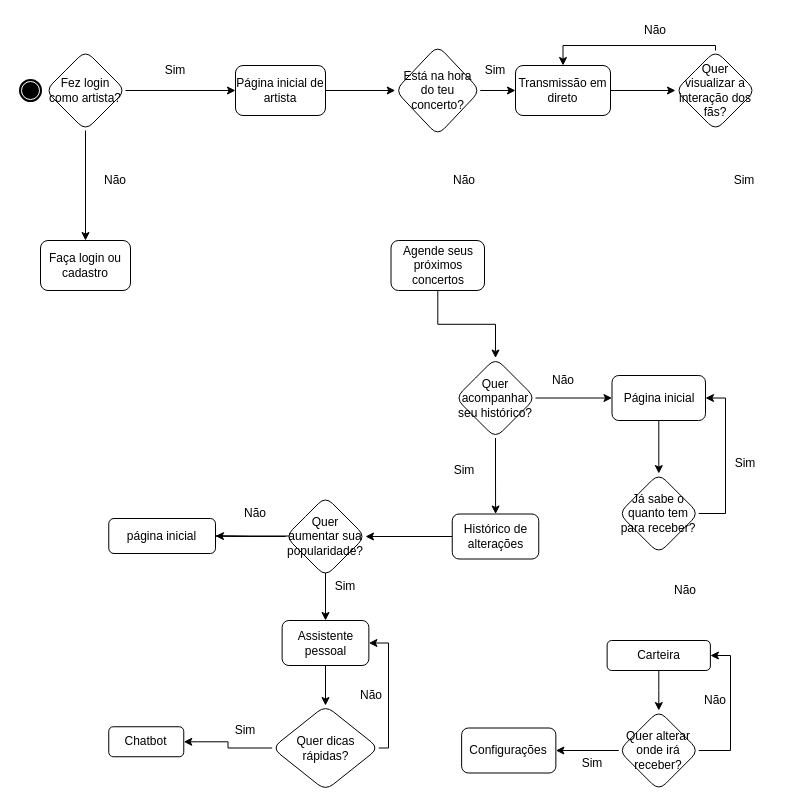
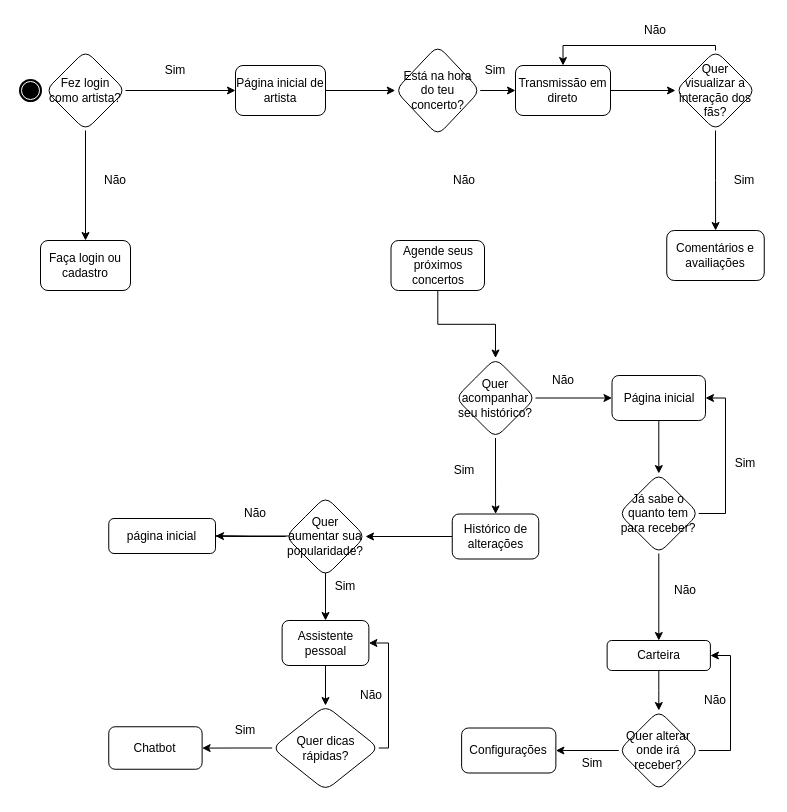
  <mxCell id="0" />
  <mxCell id="1" parent="0" />
  <mxCell id="2" value="" style="edgeStyle=orthogonalEdgeStyle;rounded=0;orthogonalLoop=1;jettySize=auto;html=1;" parent="1" source="4" target="6" edge="1"><mxGeometry relative="1" as="geometry" /></mxCell>
  <mxCell id="3" value="" style="edgeStyle=orthogonalEdgeStyle;rounded=0;orthogonalLoop=1;jettySize=auto;html=1;" parent="1" source="4" target="13" edge="1"><mxGeometry relative="1" as="geometry" /></mxCell>
  <mxCell id="4" value="Fez login como artista?" style="rhombus;whiteSpace=wrap;html=1;rounded=1;" parent="1" vertex="1"><mxGeometry x="45" y="50" width="80" height="80" as="geometry" /></mxCell>
  <mxCell id="5" value="" style="edgeStyle=orthogonalEdgeStyle;rounded=0;orthogonalLoop=1;jettySize=auto;html=1;" parent="1" source="6" target="8" edge="1"><mxGeometry relative="1" as="geometry" /></mxCell>
  <mxCell id="6" value="Página inicial de artista" style="whiteSpace=wrap;html=1;rounded=1;" parent="1" vertex="1"><mxGeometry x="235" y="65" width="90" height="50" as="geometry" /></mxCell>
  <mxCell id="7" value="" style="edgeStyle=orthogonalEdgeStyle;rounded=0;orthogonalLoop=1;jettySize=auto;html=1;" parent="1" source="8" target="10" edge="1"><mxGeometry relative="1" as="geometry" /></mxCell>
  <mxCell id="8" value="Está na hora do teu concerto?" style="rhombus;whiteSpace=wrap;html=1;rounded=1;" parent="1" vertex="1"><mxGeometry x="394.75" y="45" width="85" height="90" as="geometry" /></mxCell>
  <mxCell id="9" value="" style="edgeStyle=orthogonalEdgeStyle;rounded=0;orthogonalLoop=1;jettySize=auto;html=1;" parent="1" source="10" target="23" edge="1"><mxGeometry relative="1" as="geometry" /></mxCell>
  <mxCell id="10" value="Transmissão em direto" style="whiteSpace=wrap;html=1;rounded=1;" parent="1" vertex="1"><mxGeometry x="515" y="65" width="95" height="50" as="geometry" /></mxCell>
  <mxCell id="11" value="" style="edgeStyle=orthogonalEdgeStyle;rounded=0;orthogonalLoop=1;jettySize=auto;html=1;" parent="1" source="12" target="16" edge="1"><mxGeometry relative="1" as="geometry" /></mxCell>
  <mxCell id="12" value="Agende seus próximos concertos" style="whiteSpace=wrap;html=1;rounded=1;" parent="1" vertex="1"><mxGeometry x="390.5" y="240" width="93.5" height="50" as="geometry" /></mxCell>
  <mxCell id="13" value="Faça login ou cadastro" style="whiteSpace=wrap;html=1;rounded=1;" parent="1" vertex="1"><mxGeometry x="40" y="240" width="90" height="50" as="geometry" /></mxCell>
  <mxCell id="14" value="" style="edgeStyle=orthogonalEdgeStyle;rounded=0;orthogonalLoop=1;jettySize=auto;html=1;" parent="1" source="16" target="18" edge="1"><mxGeometry relative="1" as="geometry" /></mxCell>
  <mxCell id="15" value="" style="edgeStyle=orthogonalEdgeStyle;rounded=0;orthogonalLoop=1;jettySize=auto;html=1;" parent="1" source="16" target="20" edge="1"><mxGeometry relative="1" as="geometry" /></mxCell>
  <mxCell id="16" value="Quer acompanhar seu histórico?" style="rhombus;whiteSpace=wrap;html=1;rounded=1;" parent="1" vertex="1"><mxGeometry x="455" y="357.5" width="80" height="80" as="geometry" /></mxCell>
  <mxCell id="17" value="" style="edgeStyle=orthogonalEdgeStyle;rounded=0;orthogonalLoop=1;jettySize=auto;html=1;" parent="1" source="18" target="35" edge="1"><mxGeometry relative="1" as="geometry" /></mxCell>
  <mxCell id="18" value="Histórico de alterações" style="whiteSpace=wrap;html=1;rounded=1;" parent="1" vertex="1"><mxGeometry x="451.75" y="513.5" width="86.5" height="45" as="geometry" /></mxCell>
  <mxCell id="19" value="" style="edgeStyle=orthogonalEdgeStyle;rounded=0;orthogonalLoop=1;jettySize=auto;html=1;" parent="1" source="20" target="26" edge="1"><mxGeometry relative="1" as="geometry" /></mxCell>
  <mxCell id="20" value="Página inicial" style="whiteSpace=wrap;html=1;rounded=1;" parent="1" vertex="1"><mxGeometry x="611.51" y="375" width="93.5" height="45" as="geometry" /></mxCell>
+ <mxCell id="21" value="" style="edgeStyle=orthogonalEdgeStyle;rounded=0;orthogonalLoop=1;jettySize=auto;html=1;" parent="1" source="23" target="41" edge="1"><mxGeometry relative="1" as="geometry" /></mxCell>
  <mxCell id="22" style="edgeStyle=orthogonalEdgeStyle;rounded=0;orthogonalLoop=1;jettySize=auto;html=1;entryX=0.5;entryY=0;entryDx=0;entryDy=0;" edge="1" parent="1" source="23" target="10"><mxGeometry relative="1" as="geometry"><Array as="points"><mxPoint x="715" y="45" /><mxPoint x="563" y="45" /></Array></mxGeometry></mxCell>
  <mxCell id="23" value="Quer visualizar a interação dos fãs?" style="rhombus;whiteSpace=wrap;html=1;rounded=1;" parent="1" vertex="1"><mxGeometry x="675" y="50" width="80" height="80" as="geometry" /></mxCell>
+ <mxCell id="24" value="" style="edgeStyle=orthogonalEdgeStyle;rounded=0;orthogonalLoop=1;jettySize=auto;html=1;" parent="1" source="26" target="28" edge="1"><mxGeometry relative="1" as="geometry" /></mxCell>
  <mxCell id="25" style="edgeStyle=orthogonalEdgeStyle;rounded=0;orthogonalLoop=1;jettySize=auto;html=1;entryX=1;entryY=0.5;entryDx=0;entryDy=0;" edge="1" parent="1" source="26" target="20"><mxGeometry relative="1" as="geometry"><Array as="points"><mxPoint x="725" y="513" /><mxPoint x="725" y="398" /></Array></mxGeometry></mxCell>
  <mxCell id="26" value="Já sabe o quanto tem para receber?" style="rhombus;whiteSpace=wrap;html=1;rounded=1;" parent="1" vertex="1"><mxGeometry x="618.26" y="473" width="80" height="80" as="geometry" /></mxCell>
  <mxCell id="27" value="" style="edgeStyle=orthogonalEdgeStyle;rounded=0;orthogonalLoop=1;jettySize=auto;html=1;" parent="1" source="28" target="31" edge="1"><mxGeometry relative="1" as="geometry" /></mxCell>
  <mxCell id="28" value="Carteira" style="whiteSpace=wrap;html=1;rounded=1;" parent="1" vertex="1"><mxGeometry x="606.64" y="640" width="103.25" height="30" as="geometry" /></mxCell>
  <mxCell id="29" value="" style="edgeStyle=orthogonalEdgeStyle;rounded=0;orthogonalLoop=1;jettySize=auto;html=1;" parent="1" source="31" target="32" edge="1"><mxGeometry relative="1" as="geometry" /></mxCell>
  <mxCell id="30" style="edgeStyle=orthogonalEdgeStyle;rounded=0;orthogonalLoop=1;jettySize=auto;html=1;entryX=1;entryY=0.5;entryDx=0;entryDy=0;" edge="1" parent="1" source="31" target="28"><mxGeometry relative="1" as="geometry"><Array as="points"><mxPoint x="730" y="750" /><mxPoint x="730" y="655" /></Array></mxGeometry></mxCell>
  <mxCell id="31" value="Quer alterar onde irá receber?" style="rhombus;whiteSpace=wrap;html=1;rounded=1;" parent="1" vertex="1"><mxGeometry x="618.265" y="710" width="80" height="80" as="geometry" /></mxCell>
  <mxCell id="32" value="Configurações" style="whiteSpace=wrap;html=1;rounded=1;" parent="1" vertex="1"><mxGeometry x="461.12" y="727.5" width="94.25" height="45" as="geometry" /></mxCell>
  <mxCell id="33" value="" style="edgeStyle=orthogonalEdgeStyle;rounded=0;orthogonalLoop=1;jettySize=auto;html=1;startArrow=none;" parent="1" source="42" target="37" edge="1"><mxGeometry relative="1" as="geometry" /></mxCell>
  <mxCell id="34" value="" style="edgeStyle=orthogonalEdgeStyle;rounded=0;orthogonalLoop=1;jettySize=auto;html=1;" parent="1" source="35" target="42" edge="1"><mxGeometry relative="1" as="geometry" /></mxCell>
  <mxCell id="35" value="Quer aumentar sua popularidade?" style="rhombus;whiteSpace=wrap;html=1;rounded=1;" parent="1" vertex="1"><mxGeometry x="285" y="496" width="80" height="80" as="geometry" /></mxCell>
  <mxCell id="36" value="" style="edgeStyle=orthogonalEdgeStyle;rounded=0;orthogonalLoop=1;jettySize=auto;html=1;" parent="1" source="37" target="40" edge="1"><mxGeometry relative="1" as="geometry" /></mxCell>
  <mxCell id="37" value="Assistente pessoal" style="whiteSpace=wrap;html=1;rounded=1;" parent="1" vertex="1"><mxGeometry x="281.62" y="620" width="86.75" height="45" as="geometry" /></mxCell>
  <mxCell id="38" value="" style="edgeStyle=orthogonalEdgeStyle;rounded=0;orthogonalLoop=1;jettySize=auto;html=1;" edge="1" parent="1" source="40" target="59"><mxGeometry relative="1" as="geometry" /></mxCell>
  <mxCell id="39" style="edgeStyle=orthogonalEdgeStyle;rounded=0;orthogonalLoop=1;jettySize=auto;html=1;entryX=1;entryY=0.5;entryDx=0;entryDy=0;" edge="1" parent="1" source="40" target="37"><mxGeometry relative="1" as="geometry"><Array as="points"><mxPoint x="388" y="748" /><mxPoint x="388" y="643" /></Array></mxGeometry></mxCell>
  <mxCell id="40" value="Quer dicas rápidas?" style="rhombus;whiteSpace=wrap;html=1;rounded=1;" parent="1" vertex="1"><mxGeometry x="271.68" y="705" width="106.63" height="85" as="geometry" /></mxCell>
+ <mxCell id="41" value="Comentários e availiações" style="whiteSpace=wrap;html=1;rounded=1;" parent="1" vertex="1"><mxGeometry x="666.25" y="230" width="97.5" height="50" as="geometry" /></mxCell>
  <mxCell id="42" value="página inicial" style="whiteSpace=wrap;html=1;rounded=1;" parent="1" vertex="1"><mxGeometry x="108.25" y="518" width="106.75" height="35" as="geometry" /></mxCell>
  <mxCell id="43" value="" style="edgeStyle=orthogonalEdgeStyle;rounded=0;orthogonalLoop=1;jettySize=auto;html=1;endArrow=none;" edge="1" parent="1" source="35" target="42"><mxGeometry relative="1" as="geometry"><mxPoint x="265" y="576" as="sourcePoint" /><mxPoint x="-11.6" y="1112.5" as="targetPoint" /></mxGeometry></mxCell>
  <mxCell id="44" value="Sim" style="text;html=1;strokeColor=none;fillColor=none;align=center;verticalAlign=middle;whiteSpace=wrap;rounded=0;" vertex="1" parent="1"><mxGeometry x="155" y="60" width="40" height="20" as="geometry" /></mxCell>
  <mxCell id="45" value="Sim" style="text;html=1;strokeColor=none;fillColor=none;align=center;verticalAlign=middle;whiteSpace=wrap;rounded=0;" vertex="1" parent="1"><mxGeometry x="475" y="60" width="40" height="20" as="geometry" /></mxCell>
  <mxCell id="46" value="Sim" style="text;html=1;strokeColor=none;fillColor=none;align=center;verticalAlign=middle;whiteSpace=wrap;rounded=0;" vertex="1" parent="1"><mxGeometry x="723.75" y="170" width="40" height="20" as="geometry" /></mxCell>
  <mxCell id="47" value="Sim" style="text;html=1;strokeColor=none;fillColor=none;align=center;verticalAlign=middle;whiteSpace=wrap;rounded=0;" vertex="1" parent="1"><mxGeometry x="444" y="460" width="40" height="20" as="geometry" /></mxCell>
  <mxCell id="48" value="Sim" style="text;html=1;strokeColor=none;fillColor=none;align=center;verticalAlign=middle;whiteSpace=wrap;rounded=0;" vertex="1" parent="1"><mxGeometry x="325" y="576" width="40" height="20" as="geometry" /></mxCell>
  <mxCell id="49" value="Não" style="text;html=1;strokeColor=none;fillColor=none;align=center;verticalAlign=middle;whiteSpace=wrap;rounded=0;" vertex="1" parent="1"><mxGeometry x="95" y="170" width="40" height="20" as="geometry" /></mxCell>
  <mxCell id="50" value="Não" style="text;html=1;strokeColor=none;fillColor=none;align=center;verticalAlign=middle;whiteSpace=wrap;rounded=0;" vertex="1" parent="1"><mxGeometry x="444" y="170" width="40" height="20" as="geometry" /></mxCell>
  <mxCell id="51" value="Não" style="text;html=1;strokeColor=none;fillColor=none;align=center;verticalAlign=middle;whiteSpace=wrap;rounded=0;" vertex="1" parent="1"><mxGeometry x="542.5" y="370" width="40" height="20" as="geometry" /></mxCell>
  <mxCell id="52" value="Não" style="text;html=1;strokeColor=none;fillColor=none;align=center;verticalAlign=middle;whiteSpace=wrap;rounded=0;" vertex="1" parent="1"><mxGeometry x="665" y="580" width="40" height="20" as="geometry" /></mxCell>
  <mxCell id="53" value="Sim" style="text;html=1;strokeColor=none;fillColor=none;align=center;verticalAlign=middle;whiteSpace=wrap;rounded=0;" vertex="1" parent="1"><mxGeometry x="725" y="453" width="40" height="20" as="geometry" /></mxCell>
  <mxCell id="54" value="Sim" style="text;html=1;strokeColor=none;fillColor=none;align=center;verticalAlign=middle;whiteSpace=wrap;rounded=0;" vertex="1" parent="1"><mxGeometry x="571.51" y="752.5" width="40" height="20" as="geometry" /></mxCell>
  <mxCell id="55" value="Não" style="text;html=1;strokeColor=none;fillColor=none;align=center;verticalAlign=middle;whiteSpace=wrap;rounded=0;" vertex="1" parent="1"><mxGeometry x="695" y="690" width="40" height="20" as="geometry" /></mxCell>
  <mxCell id="56" value="" style="shape=mxgraph.bpmn.shape;html=1;verticalLabelPosition=bottom;labelBackgroundColor=#ffffff;verticalAlign=top;align=center;perimeter=ellipsePerimeter;outlineConnect=0;outline=end;symbol=terminate;" vertex="1" parent="1"><mxGeometry x="20" y="80" width="20" height="20" as="geometry" /></mxCell>
  <mxCell id="57" value="Não" style="text;html=1;strokeColor=none;fillColor=none;align=center;verticalAlign=middle;whiteSpace=wrap;rounded=0;" vertex="1" parent="1"><mxGeometry x="635" y="20" width="40" height="20" as="geometry" /></mxCell>
  <mxCell id="58" value="Não" style="text;html=1;strokeColor=none;fillColor=none;align=center;verticalAlign=middle;whiteSpace=wrap;rounded=0;" vertex="1" parent="1"><mxGeometry x="235" y="503" width="40" height="20" as="geometry" /></mxCell>
- <mxCell id="59" value="Chatbot" style="whiteSpace=wrap;html=1;rounded=1;" vertex="1" parent="1"><mxGeometry x="108.25" y="726.25" width="75" height="30" as="geometry" /></mxCell>
+ <mxCell id="59" value="Chatbot" style="whiteSpace=wrap;html=1;rounded=1;" vertex="1" parent="1"><mxGeometry x="108.25" y="726.25" width="93.37" height="42.5" as="geometry" /></mxCell>
  <mxCell id="60" value="Sim" style="text;html=1;strokeColor=none;fillColor=none;align=center;verticalAlign=middle;whiteSpace=wrap;rounded=0;" vertex="1" parent="1"><mxGeometry x="225" y="720" width="40" height="20" as="geometry" /></mxCell>
  <mxCell id="61" value="Não" style="text;html=1;strokeColor=none;fillColor=none;align=center;verticalAlign=middle;whiteSpace=wrap;rounded=0;" vertex="1" parent="1"><mxGeometry x="350.5" y="685" width="40" height="20" as="geometry" /></mxCell>
